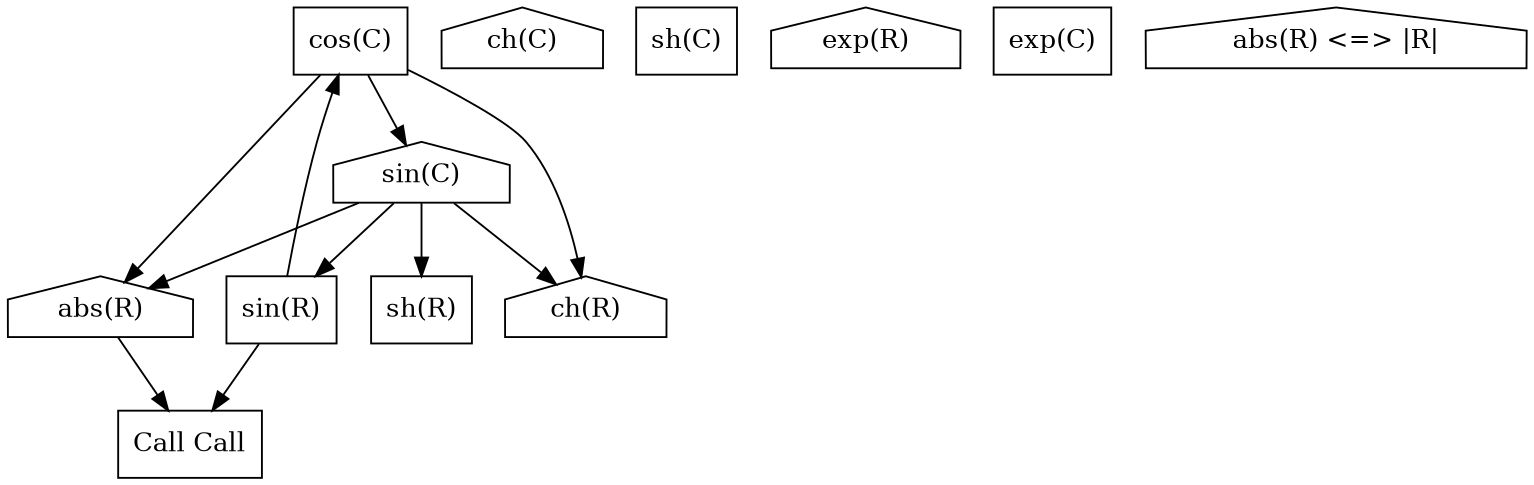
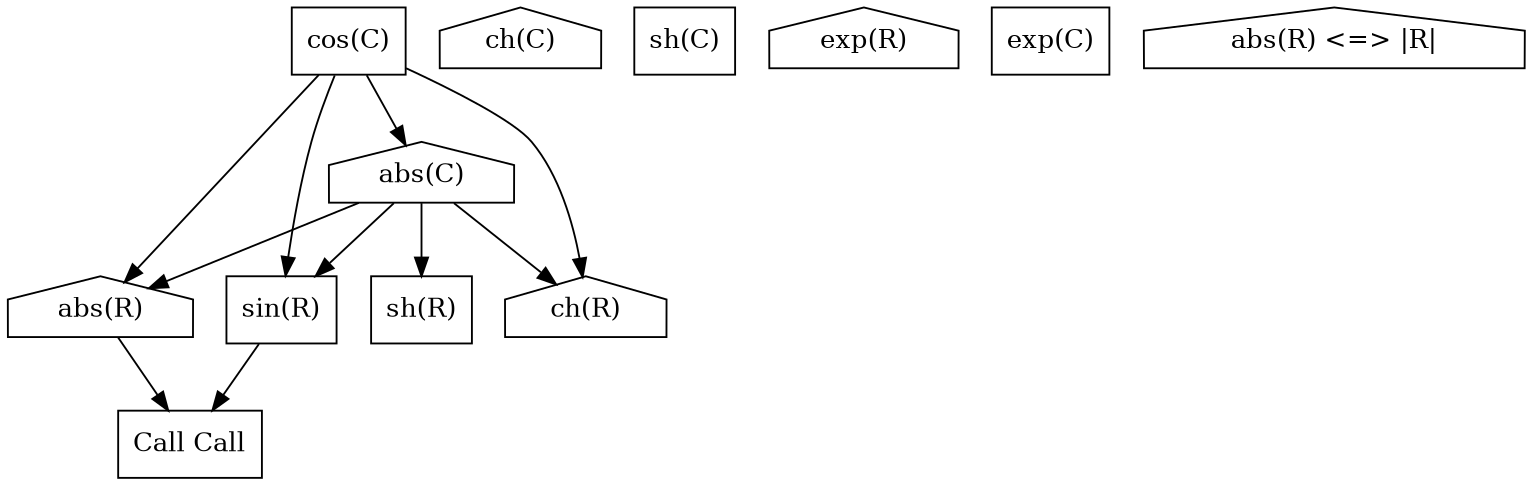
  digraph {
    node [shape=box]
    n1 [label="Call Call"]
    n2 [label="abs(R)" shape=house]
    n3 [label="cos(C)"]
    n4 [label="ch(R)" shape=house]
    n5 [label="sin(R)"]
-   n6 [label="sin(C)" shape=house]
+   n6 [label="abs(C)" shape=house]
    n7 [label="sh(R)"]
    n8 [label="ch(C)" shape=house]
    n9 [label="sh(C)"]
    n10 [label="exp(R)" shape=house]
    n11 [label="exp(C)"]
    n12 [label="abs(R) <=> |R|" shape=house]
    n2 -> n1
    n3 -> n2
    n3 -> n4
-   n5 -> n3
+   n3 -> n5
    n3 -> n6
    n5 -> n1
    n6 -> n2
    n6 -> n4
    n6 -> n5
    n6 -> n7
  }
